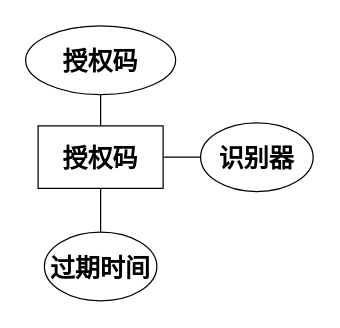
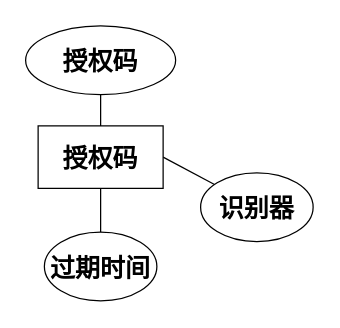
  <mxCell id="0" />
  <mxCell id="1" parent="0" />
  <mxCell id="2" value="" style="html=1;fontSize=20;endArrow=none;endFill=0;exitX=1;exitY=0.5;exitDx=0;exitDy=0;" parent="1" source="3" target="5" edge="1"><mxGeometry relative="1" as="geometry"><mxPoint x="170" y="80" as="sourcePoint" /></mxGeometry></mxCell>
  <mxCell id="3" value="授权码" style="rounded=0;whiteSpace=wrap;html=1;fontSize=20;fontStyle=1" parent="1" vertex="1"><mxGeometry x="30" y="100" width="100" height="50" as="geometry" /></mxCell>
  <mxCell id="4" value="" style="edgeStyle=none;html=1;fontSize=20;endArrow=none;endFill=0;exitX=0.5;exitY=0;exitDx=0;exitDy=0;" parent="1" source="3" target="7" edge="1"><mxGeometry relative="1" as="geometry" /></mxCell>
- <mxCell id="5" value="识别器" style="ellipse;whiteSpace=wrap;html=1;fontSize=20;rounded=0;fontStyle=1;" parent="1" vertex="1"><mxGeometry x="160" y="97.5" width="90" height="55" as="geometry" /></mxCell>
+ <mxCell id="5" value="识别器" style="ellipse;whiteSpace=wrap;html=1;fontSize=20;rounded=0;fontStyle=1;" parent="1" vertex="1"><mxGeometry x="160" y="137.5" width="90" height="55" as="geometry" /></mxCell>
  <mxCell id="6" value="" style="edgeStyle=none;html=1;fontSize=20;endArrow=none;endFill=0;exitX=0.5;exitY=1;exitDx=0;exitDy=0;" parent="1" source="3" target="8" edge="1"><mxGeometry relative="1" as="geometry"><mxPoint x="30" y="120" as="sourcePoint" /></mxGeometry></mxCell>
  <mxCell id="7" value="授权码" style="ellipse;whiteSpace=wrap;html=1;fontSize=20;rounded=0;fontStyle=1;" parent="1" vertex="1"><mxGeometry x="20" y="20" width="120" height="55" as="geometry" /></mxCell>
  <mxCell id="8" value="过期时间" style="ellipse;whiteSpace=wrap;html=1;fontSize=20;rounded=0;fontStyle=1;" parent="1" vertex="1"><mxGeometry x="35" y="185" width="90" height="55" as="geometry" /></mxCell>
